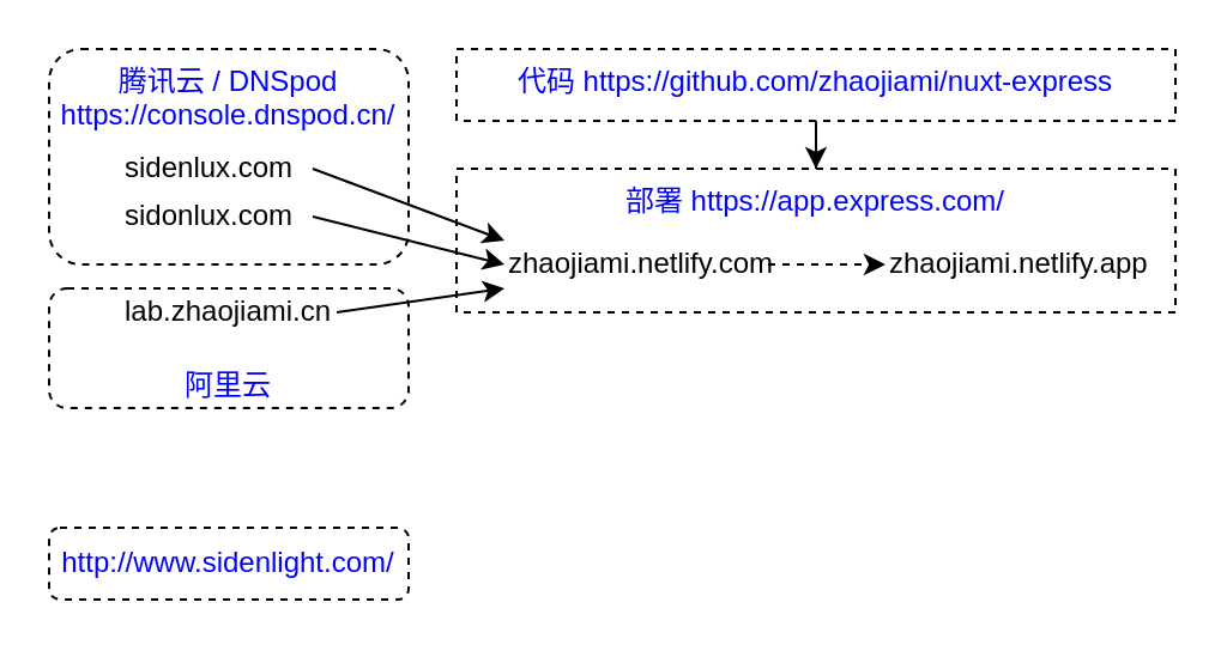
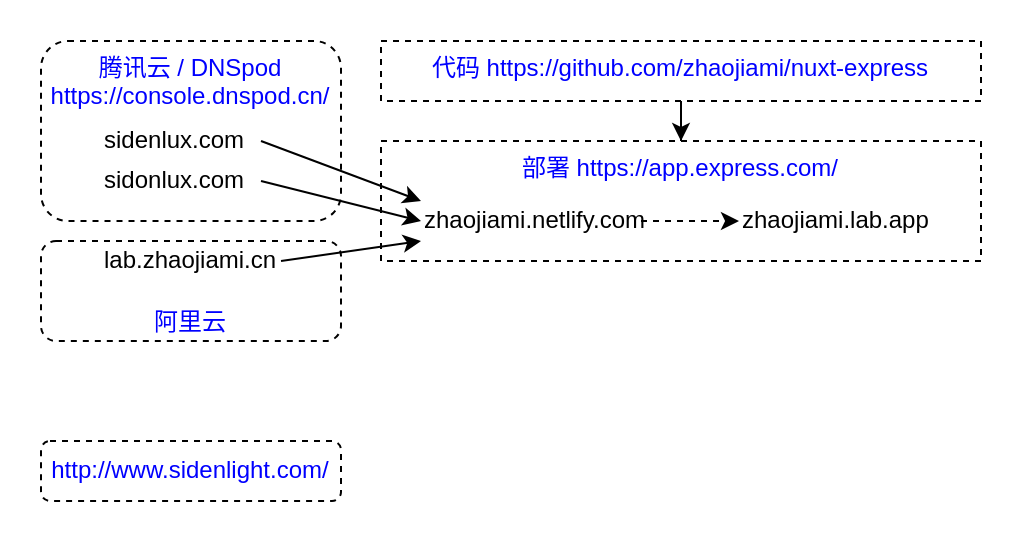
  <mxCell id="0" />
  <mxCell id="1" parent="0" />
  <mxCell id="2" value="&lt;font color=&quot;#0000ff&quot;&gt;部署 https://app.express.com/&lt;/font&gt;" style="rounded=0;whiteSpace=wrap;html=1;align=center;fillColor=none;dashed=1;verticalAlign=top;" vertex="1" parent="1"><mxGeometry x="190" y="70" width="300" height="60" as="geometry" /></mxCell>
  <mxCell id="3" value="&lt;font&gt;阿里云&lt;/font&gt;" style="rounded=1;whiteSpace=wrap;html=1;dashed=1;fillColor=none;align=center;verticalAlign=bottom;fontColor=#0000FF;" vertex="1" parent="1"><mxGeometry x="20" y="120" width="150" height="50" as="geometry" /></mxCell>
  <mxCell id="4" value="&lt;font&gt;腾讯云 / DNSpod&lt;br&gt;https://console.dnspod.cn/&lt;br&gt;&lt;/font&gt;" style="rounded=1;whiteSpace=wrap;html=1;dashed=1;fillColor=none;align=center;verticalAlign=top;fontColor=#0000FF;" vertex="1" parent="1"><mxGeometry x="20" y="20" width="150" height="90" as="geometry" /></mxCell>
  <mxCell id="5" value="sidenlux.com" style="text;html=1;strokeColor=none;fillColor=none;align=left;verticalAlign=middle;whiteSpace=wrap;rounded=0;" vertex="1" parent="1"><mxGeometry x="50" y="60" width="80" height="20" as="geometry" /></mxCell>
  <mxCell id="6" value="sidonlux.com" style="text;html=1;strokeColor=none;fillColor=none;align=left;verticalAlign=middle;whiteSpace=wrap;rounded=0;" vertex="1" parent="1"><mxGeometry x="50" y="80" width="80" height="20" as="geometry" /></mxCell>
  <mxCell id="7" value="lab.zhaojiami.cn" style="text;html=1;strokeColor=none;fillColor=none;align=left;verticalAlign=middle;whiteSpace=wrap;rounded=0;" vertex="1" parent="1"><mxGeometry x="50" y="120" width="90" height="20" as="geometry" /></mxCell>
  <mxCell id="8" value="" style="edgeStyle=orthogonalEdgeStyle;rounded=0;orthogonalLoop=1;jettySize=auto;html=1;dashed=1;" edge="1" parent="1" source="9" target="10"><mxGeometry relative="1" as="geometry" /></mxCell>
  <mxCell id="9" value="zhaojiami.netlify.com" style="text;html=1;strokeColor=none;fillColor=none;align=left;verticalAlign=middle;whiteSpace=wrap;rounded=0;" vertex="1" parent="1"><mxGeometry x="210" y="100" width="110" height="20" as="geometry" /></mxCell>
- <mxCell id="10" value="zhaojiami.netlify.app" style="text;html=1;strokeColor=none;fillColor=none;align=left;verticalAlign=middle;whiteSpace=wrap;rounded=0;" vertex="1" parent="1"><mxGeometry x="369" y="100" width="110" height="20" as="geometry" /></mxCell>
+ <mxCell id="10" value="zhaojiami.lab.app" style="text;html=1;strokeColor=none;fillColor=none;align=left;verticalAlign=middle;whiteSpace=wrap;rounded=0;" vertex="1" parent="1"><mxGeometry x="369" y="100" width="110" height="20" as="geometry" /></mxCell>
  <mxCell id="11" value="" style="endArrow=classic;html=1;entryX=0;entryY=0;entryDx=0;entryDy=0;exitX=1;exitY=0.5;exitDx=0;exitDy=0;" edge="1" parent="1" source="5" target="9"><mxGeometry width="50" height="50" relative="1" as="geometry"><mxPoint x="130" y="50" as="sourcePoint" /><mxPoint x="450" y="190" as="targetPoint" /></mxGeometry></mxCell>
  <mxCell id="12" value="" style="endArrow=classic;html=1;entryX=0;entryY=0.5;entryDx=0;entryDy=0;exitX=1;exitY=0.5;exitDx=0;exitDy=0;" edge="1" parent="1" source="6" target="9"><mxGeometry width="50" height="50" relative="1" as="geometry"><mxPoint x="140" y="60" as="sourcePoint" /><mxPoint x="220" y="95" as="targetPoint" /></mxGeometry></mxCell>
  <mxCell id="13" value="" style="endArrow=classic;html=1;entryX=0;entryY=1;entryDx=0;entryDy=0;exitX=1;exitY=0.5;exitDx=0;exitDy=0;" edge="1" parent="1" source="7" target="9"><mxGeometry width="50" height="50" relative="1" as="geometry"><mxPoint x="150" y="70" as="sourcePoint" /><mxPoint x="230" y="105" as="targetPoint" /></mxGeometry></mxCell>
  <mxCell id="14" value="" style="edgeStyle=orthogonalEdgeStyle;rounded=0;orthogonalLoop=1;jettySize=auto;html=1;fontColor=#00FF00;" edge="1" parent="1" source="15" target="2"><mxGeometry relative="1" as="geometry" /></mxCell>
  <mxCell id="15" value="&lt;font&gt;代码&amp;nbsp;https://github.com/zhaojiami/nuxt-express&lt;/font&gt;" style="rounded=0;whiteSpace=wrap;html=1;align=center;fillColor=none;dashed=1;verticalAlign=top;fontColor=#0000FF;" vertex="1" parent="1"><mxGeometry x="190" y="20" width="300" height="30" as="geometry" /></mxCell>
  <mxCell id="16" value="http://www.sidenlight.com/" style="rounded=1;whiteSpace=wrap;html=1;dashed=1;fontColor=#0000FF;fillColor=none;align=center;verticalAlign=middle;" vertex="1" parent="1"><mxGeometry x="20" y="220" width="150" height="30" as="geometry" /></mxCell>
